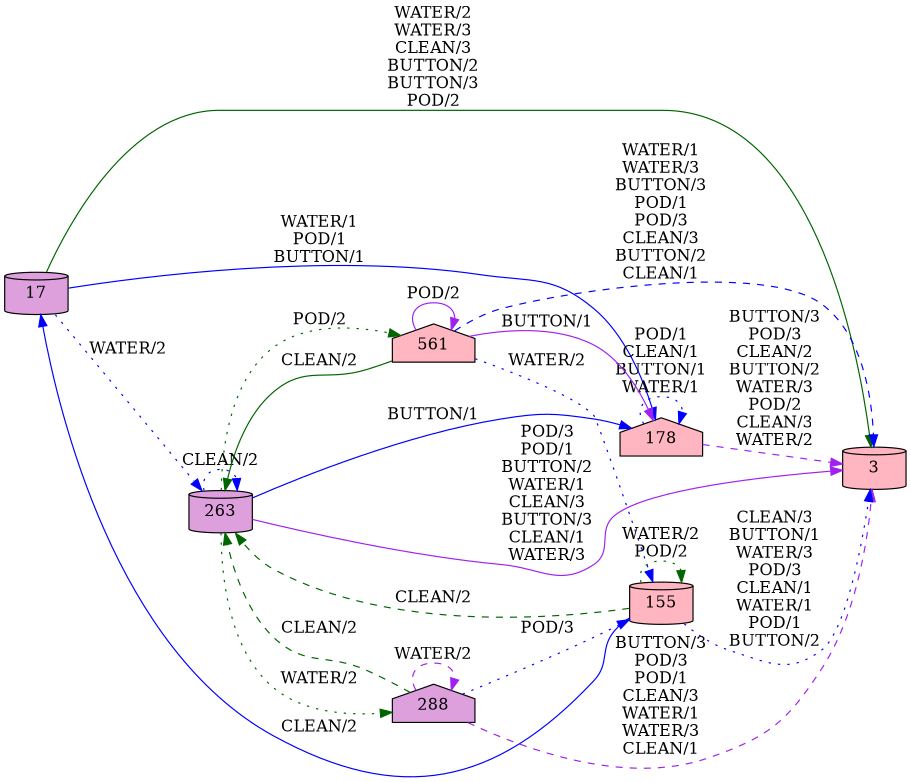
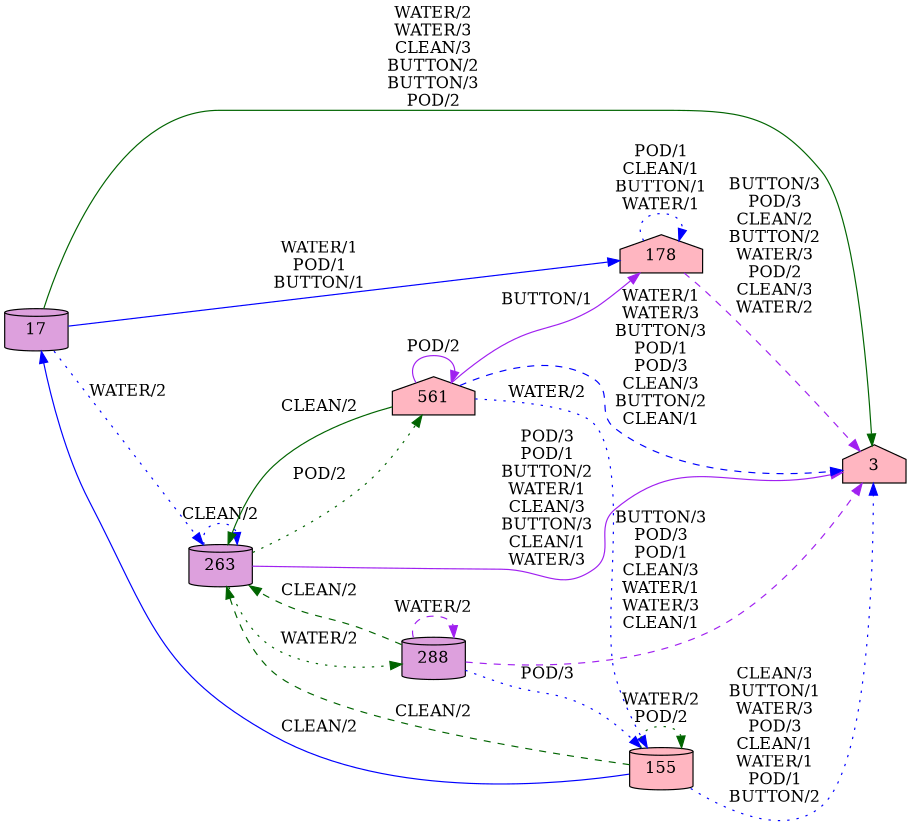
  digraph {
    rankdir=LR
    node [fillcolor=lightpink shape=cylinder style=filled]
    edge [color=blue style=dotted]
    17 [fillcolor=plum]
-   3
+   3 [shape=house]
    178 [shape=house]
    263 [fillcolor=plum isInitial=True]
-   288 [fillcolor=plum shape=house]
+   288 [fillcolor=plum]
    n6 [label=561 shape=house]
    155
    17 -> 3 [color=darkgreen label="WATER/2\nWATER/3\nCLEAN/3\nBUTTON/2\nBUTTON/3\nPOD/2" style=solid]
    17 -> 178 [label="WATER/1\nPOD/1\nBUTTON/1" style=solid]
    17 -> 263 [label="WATER/2"]
    178 -> 3 [color=purple label="BUTTON/3\nPOD/3\nCLEAN/2\nBUTTON/2\nWATER/3\nPOD/2\nCLEAN/3\nWATER/2" style=dashed]
    178 -> 178 [label="POD/1\nCLEAN/1\nBUTTON/1\nWATER/1"]
    263 -> 3 [color=purple label="POD/3\nPOD/1\nBUTTON/2\nWATER/1\nCLEAN/3\nBUTTON/3\nCLEAN/1\nWATER/3" style=solid]
-   263 -> 178 [label="BUTTON/1" style=solid]
    263 -> 263 [label="CLEAN/2"]
    263 -> 288 [color=darkgreen label="WATER/2"]
    263 -> n6 [color=darkgreen label="POD/2"]
    288 -> 3 [color=purple label="BUTTON/3\nPOD/3\nPOD/1\nCLEAN/3\nWATER/1\nWATER/3\nCLEAN/1" style=dashed]
    288 -> 263 [color=darkgreen label="CLEAN/2" style=dashed]
    288 -> 288 [color=purple label="WATER/2" style=dashed]
    288 -> 155 [label="POD/3"]
    n6 -> 3 [label="WATER/1\nWATER/3\nBUTTON/3\nPOD/1\nPOD/3\nCLEAN/3\nBUTTON/2\nCLEAN/1" style=dashed]
    n6 -> 178 [color=purple label="BUTTON/1" style=solid]
    n6 -> 263 [color=darkgreen label="CLEAN/2" style=solid]
    n6 -> n6 [color=purple label="POD/2" style=solid]
    n6 -> 155 [label="WATER/2"]
    155 -> 17 [label="CLEAN/2" style=solid]
    155 -> 3 [label="CLEAN/3\nBUTTON/1\nWATER/3\nPOD/3\nCLEAN/1\nWATER/1\nPOD/1\nBUTTON/2"]
    155 -> 263 [color=darkgreen label="CLEAN/2" style=dashed]
    155 -> 155 [color=darkgreen label="WATER/2\nPOD/2"]
  }
